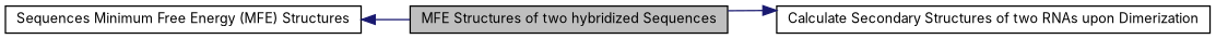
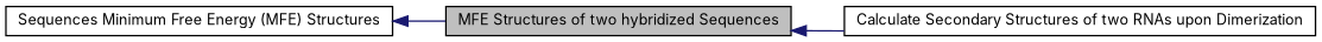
  digraph {
    fontname=Inter
    rankdir=LR
    node [color=black fontname=Inter fontsize=10 shape=record]
    edge [color=midnightblue dir=back fontname=Inter fontsize=8 labelfontname="FreeSans.ttf" labelfontsize=8 shape=plaintext style=solid]
    n1 [height=0.2 label="Sequences Minimum Free Energy (MFE) Structures" width=0.4]
    n2 [fillcolor=grey75 fontcolor=black height=0.2 label="MFE Structures of two hybridized Sequences" style=filled width=0.4]
    n3 [height=0.2 label="Calculate Secondary Structures of two RNAs upon Dimerization" width=0.4]
    n1 -> n2
-   n3 -> n2
+   n2 -> n3
  }
